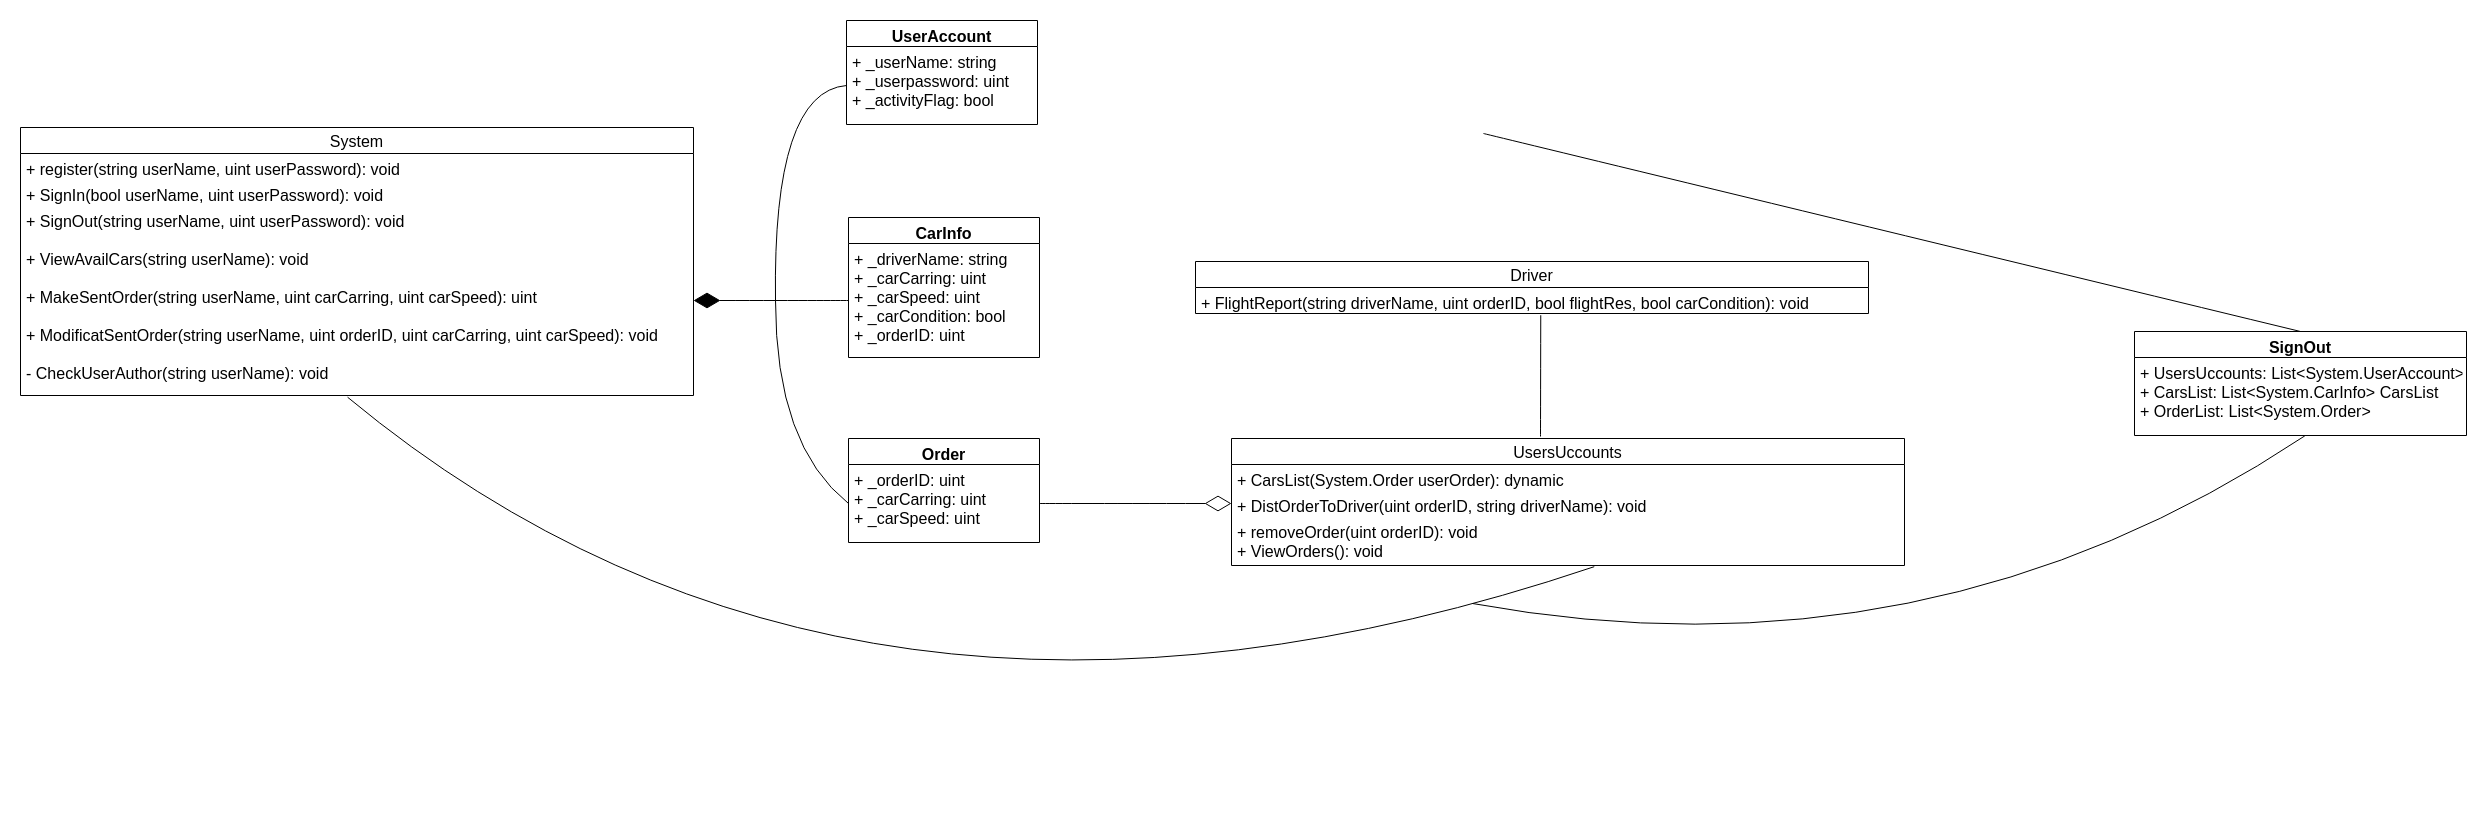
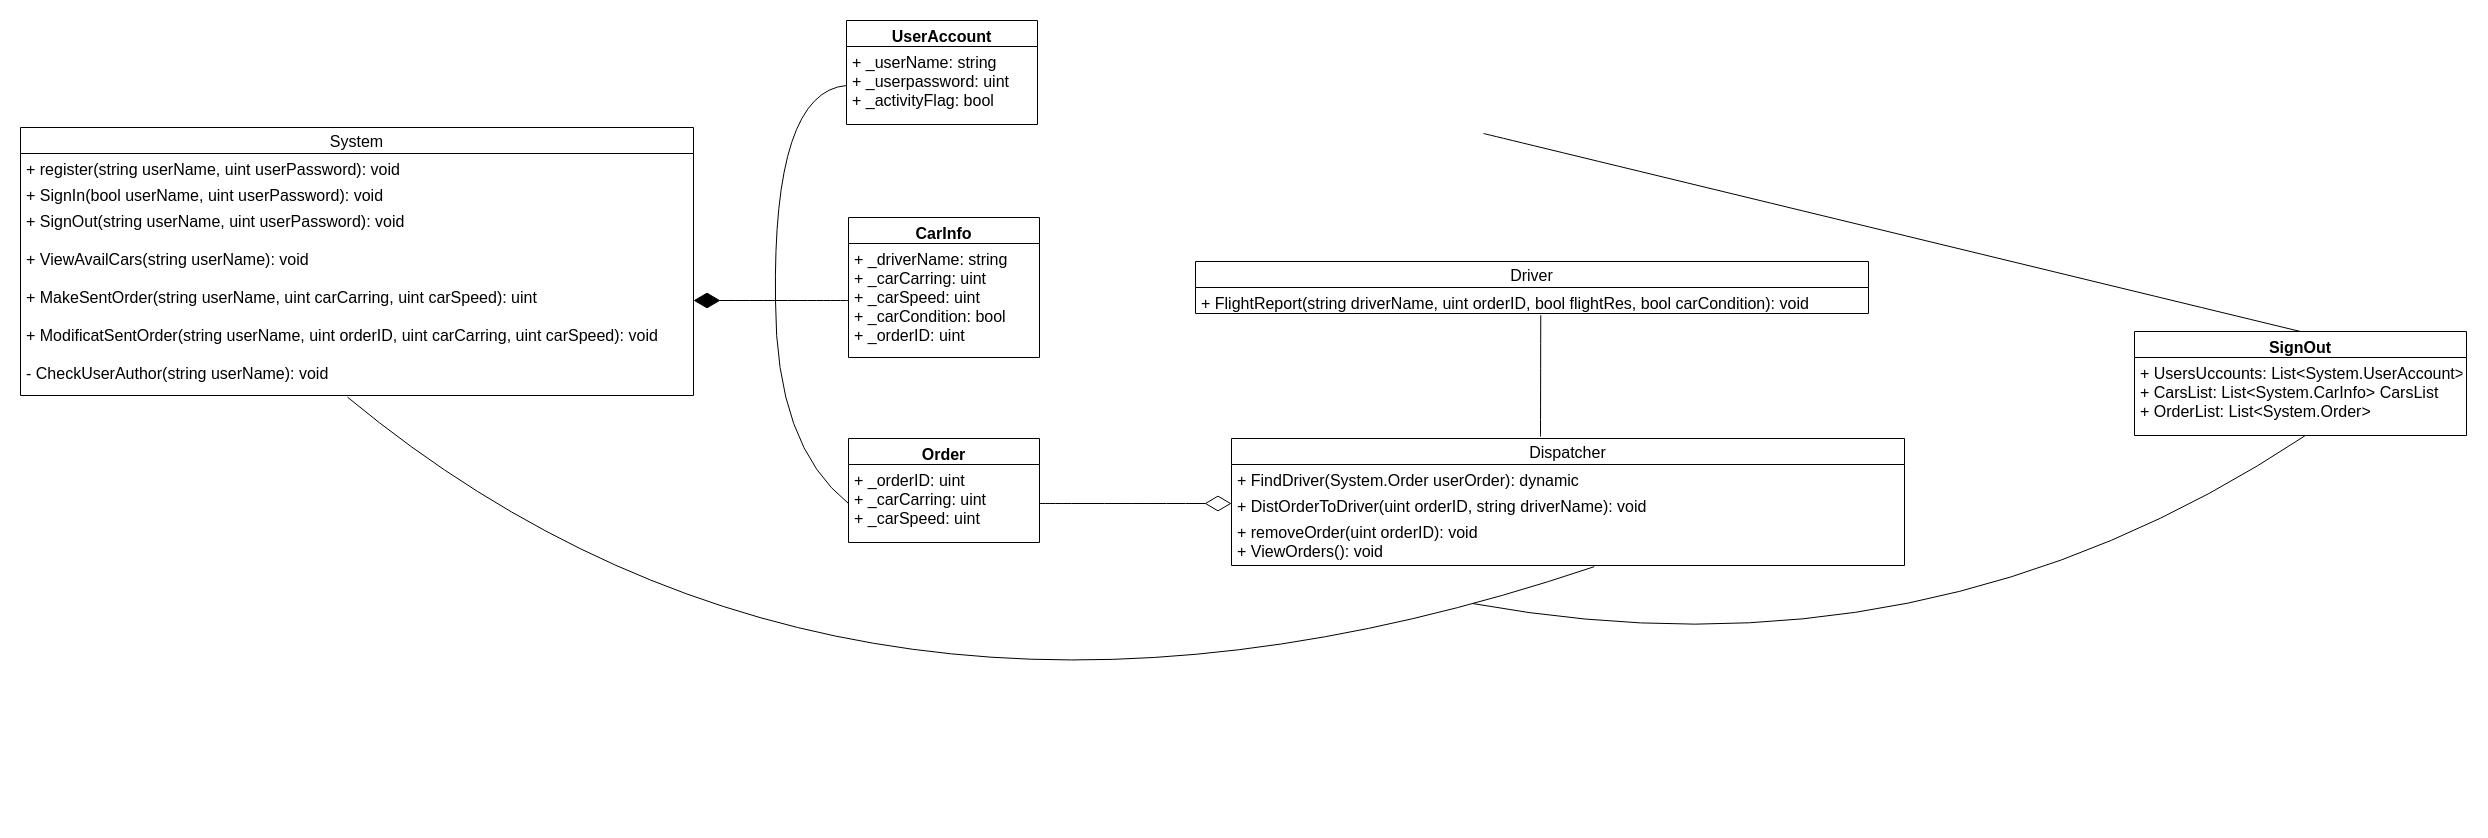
  <mxCell id="0" />
  <mxCell id="1" parent="0" />
  <mxCell id="2" value="System" style="swimlane;fontStyle=0;childLayout=stackLayout;horizontal=1;startSize=26;fillColor=none;horizontalStack=0;resizeParent=1;resizeParentMax=0;resizeLast=0;collapsible=1;marginBottom=0;fontSize=16;" vertex="1" parent="1"><mxGeometry x="20" y="127" width="673" height="268" as="geometry"><mxRectangle x="110" y="338" width="115" height="31" as="alternateBounds" /></mxGeometry></mxCell>
  <mxCell id="3" value="+ register(string userName, uint userPassword): void&#10;&#10;&#10;&#10;&#10;&#10;" style="text;strokeColor=none;fillColor=none;align=left;verticalAlign=top;spacingLeft=4;spacingRight=4;overflow=hidden;rotatable=0;points=[[0,0.5],[1,0.5]];portConstraint=eastwest;fontSize=16;" vertex="1" parent="2"><mxGeometry y="26" width="673" height="26" as="geometry" /></mxCell>
  <mxCell id="4" value="+ SignIn(bool userName, uint userPassword): void&#10;" style="text;strokeColor=none;fillColor=none;align=left;verticalAlign=top;spacingLeft=4;spacingRight=4;overflow=hidden;rotatable=0;points=[[0,0.5],[1,0.5]];portConstraint=eastwest;fontSize=16;" vertex="1" parent="2"><mxGeometry y="52" width="673" height="26" as="geometry" /></mxCell>
  <mxCell id="5" value="+ SignOut(string userName, uint userPassword): void&#10;&#10;+ ViewAvailCars(string userName): void&#10;&#10;+ MakeSentOrder(string userName, uint carCarring, uint carSpeed): uint&#10;&#10;+ ModificatSentOrder(string userName, uint orderID, uint carCarring, uint carSpeed): void&#10;&#10;- CheсkUserAuthor(string userName): void" style="text;strokeColor=none;fillColor=none;align=left;verticalAlign=top;spacingLeft=4;spacingRight=4;overflow=hidden;rotatable=0;points=[[0,0.5],[1,0.5]];portConstraint=eastwest;fontSize=16;" vertex="1" parent="2"><mxGeometry y="78" width="673" height="190" as="geometry" /></mxCell>
  <mxCell id="6" value="UserAccount" style="swimlane;fontStyle=1;align=center;verticalAlign=top;childLayout=stackLayout;horizontal=1;startSize=26;horizontalStack=0;resizeParent=1;resizeParentMax=0;resizeLast=0;collapsible=1;marginBottom=0;fontSize=16;" vertex="1" parent="1"><mxGeometry x="846" y="20" width="191" height="104" as="geometry" /></mxCell>
  <mxCell id="7" value="+ _userName: string&#10;+ _userpassword: uint&#10;+ _activityFlag: bool" style="text;strokeColor=none;fillColor=none;align=left;verticalAlign=top;spacingLeft=4;spacingRight=4;overflow=hidden;rotatable=0;points=[[0,0.5],[1,0.5]];portConstraint=eastwest;fontSize=16;" vertex="1" parent="6"><mxGeometry y="26" width="191" height="78" as="geometry" /></mxCell>
  <mxCell id="8" value="CarInfo" style="swimlane;fontStyle=1;align=center;verticalAlign=top;childLayout=stackLayout;horizontal=1;startSize=26;horizontalStack=0;resizeParent=1;resizeParentMax=0;resizeLast=0;collapsible=1;marginBottom=0;fontSize=16;" vertex="1" parent="1"><mxGeometry x="848" y="217" width="191" height="140" as="geometry" /></mxCell>
  <mxCell id="9" value="+ _driverName: string&#10;+ _carCarring: uint&#10;+ _carSpeed: uint&#10;+ _carCondition: bool&#10;+ _orderID: uint" style="text;strokeColor=none;fillColor=none;align=left;verticalAlign=top;spacingLeft=4;spacingRight=4;overflow=hidden;rotatable=0;points=[[0,0.5],[1,0.5]];portConstraint=eastwest;fontSize=16;" vertex="1" parent="8"><mxGeometry y="26" width="191" height="114" as="geometry" /></mxCell>
  <mxCell id="10" value="Order" style="swimlane;fontStyle=1;align=center;verticalAlign=top;childLayout=stackLayout;horizontal=1;startSize=26;horizontalStack=0;resizeParent=1;resizeParentMax=0;resizeLast=0;collapsible=1;marginBottom=0;fontSize=16;" vertex="1" parent="1"><mxGeometry x="848" y="438" width="191" height="104" as="geometry" /></mxCell>
  <mxCell id="11" value="+ _orderID: uint&#10;+ _carCarring: uint&#10;+ _carSpeed: uint" style="text;strokeColor=none;fillColor=none;align=left;verticalAlign=top;spacingLeft=4;spacingRight=4;overflow=hidden;rotatable=0;points=[[0,0.5],[1,0.5]];portConstraint=eastwest;fontSize=16;" vertex="1" parent="10"><mxGeometry y="26" width="191" height="78" as="geometry" /></mxCell>
  <mxCell id="12" value="" style="endArrow=diamondThin;endFill=1;endSize=24;html=1;rounded=0;fontSize=12;sourcePerimeterSpacing=8;targetPerimeterSpacing=8;curved=1;exitX=0;exitY=0.5;exitDx=0;exitDy=0;entryX=1;entryY=0.5;entryDx=0;entryDy=0;" edge="1" parent="1" source="9" target="5"><mxGeometry width="160" relative="1" as="geometry"><mxPoint x="627" y="315" as="sourcePoint" /><mxPoint x="787" y="315" as="targetPoint" /></mxGeometry></mxCell>
  <mxCell id="13" value="" style="endArrow=none;html=1;rounded=0;fontSize=12;startSize=14;endSize=14;sourcePerimeterSpacing=8;targetPerimeterSpacing=8;curved=1;entryX=0;entryY=0.5;entryDx=0;entryDy=0;" edge="1" parent="1" target="7"><mxGeometry width="50" height="50" relative="1" as="geometry"><mxPoint x="775" y="300" as="sourcePoint" /><mxPoint x="814" y="87" as="targetPoint" /><Array as="points"><mxPoint x="772" y="91" /></Array></mxGeometry></mxCell>
  <mxCell id="14" value="" style="endArrow=none;html=1;rounded=0;fontSize=12;startSize=14;endSize=14;sourcePerimeterSpacing=8;targetPerimeterSpacing=8;curved=1;entryX=0;entryY=0.5;entryDx=0;entryDy=0;" edge="1" parent="1" target="11"><mxGeometry width="50" height="50" relative="1" as="geometry"><mxPoint x="775" y="300" as="sourcePoint" /><mxPoint x="792" y="375" as="targetPoint" /><Array as="points"><mxPoint x="775" y="445" /></Array></mxGeometry></mxCell>
- <mxCell id="15" value="UsersUccounts" style="swimlane;fontStyle=0;childLayout=stackLayout;horizontal=1;startSize=26;fillColor=none;horizontalStack=0;resizeParent=1;resizeParentMax=0;resizeLast=0;collapsible=1;marginBottom=0;fontSize=16;" vertex="1" parent="1"><mxGeometry x="1231" y="438" width="673" height="127" as="geometry"><mxRectangle x="110" y="338" width="115" height="31" as="alternateBounds" /></mxGeometry></mxCell>
- <mxCell id="16" value="+ CarsList(System.Order userOrder): dynamic&#10;&#10;&#10;&#10;&#10;&#10;" style="text;strokeColor=none;fillColor=none;align=left;verticalAlign=top;spacingLeft=4;spacingRight=4;overflow=hidden;rotatable=0;points=[[0,0.5],[1,0.5]];portConstraint=eastwest;fontSize=16;" vertex="1" parent="15"><mxGeometry y="26" width="673" height="26" as="geometry" /></mxCell>
+ <mxCell id="15" value="Dispatcher" style="swimlane;fontStyle=0;childLayout=stackLayout;horizontal=1;startSize=26;fillColor=none;horizontalStack=0;resizeParent=1;resizeParentMax=0;resizeLast=0;collapsible=1;marginBottom=0;fontSize=16;" vertex="1" parent="1"><mxGeometry x="1231" y="438" width="673" height="127" as="geometry"><mxRectangle x="110" y="338" width="115" height="31" as="alternateBounds" /></mxGeometry></mxCell>
+ <mxCell id="16" value="+ FindDriver(System.Order userOrder): dynamic&#10;&#10;&#10;&#10;&#10;&#10;" style="text;strokeColor=none;fillColor=none;align=left;verticalAlign=top;spacingLeft=4;spacingRight=4;overflow=hidden;rotatable=0;points=[[0,0.5],[1,0.5]];portConstraint=eastwest;fontSize=16;" vertex="1" parent="15"><mxGeometry y="26" width="673" height="26" as="geometry" /></mxCell>
  <mxCell id="17" value="+ DistOrderToDriver(uint orderID, string driverName): void&#10;" style="text;strokeColor=none;fillColor=none;align=left;verticalAlign=top;spacingLeft=4;spacingRight=4;overflow=hidden;rotatable=0;points=[[0,0.5],[1,0.5]];portConstraint=eastwest;fontSize=16;" vertex="1" parent="15"><mxGeometry y="52" width="673" height="26" as="geometry" /></mxCell>
  <mxCell id="18" value="+ removeOrder(uint orderID): void&#10;+ ViewOrders(): void&#10;" style="text;strokeColor=none;fillColor=none;align=left;verticalAlign=top;spacingLeft=4;spacingRight=4;overflow=hidden;rotatable=0;points=[[0,0.5],[1,0.5]];portConstraint=eastwest;fontSize=16;" vertex="1" parent="15"><mxGeometry y="78" width="673" height="49" as="geometry" /></mxCell>
  <mxCell id="19" value="" style="endArrow=diamondThin;endFill=0;endSize=24;html=1;rounded=0;fontSize=12;sourcePerimeterSpacing=8;targetPerimeterSpacing=8;curved=1;exitX=1;exitY=0.5;exitDx=0;exitDy=0;entryX=0;entryY=0.5;entryDx=0;entryDy=0;" edge="1" parent="1" source="11" target="17"><mxGeometry width="160" relative="1" as="geometry"><mxPoint x="1055" y="500.25" as="sourcePoint" /><mxPoint x="1215" y="500.25" as="targetPoint" /></mxGeometry></mxCell>
  <mxCell id="20" value="Driver" style="swimlane;fontStyle=0;childLayout=stackLayout;horizontal=1;startSize=26;fillColor=none;horizontalStack=0;resizeParent=1;resizeParentMax=0;resizeLast=0;collapsible=1;marginBottom=0;fontSize=16;" vertex="1" parent="1"><mxGeometry x="1195" y="261" width="673" height="52" as="geometry"><mxRectangle x="110" y="338" width="115" height="31" as="alternateBounds" /></mxGeometry></mxCell>
  <mxCell id="21" value="+ FlightReport(string driverName, uint orderID, bool flightRes, bool carCondition): void&#10;&#10;&#10;&#10;" style="text;strokeColor=none;fillColor=none;align=left;verticalAlign=top;spacingLeft=4;spacingRight=4;overflow=hidden;rotatable=0;points=[[0,0.5],[1,0.5]];portConstraint=eastwest;fontSize=16;" vertex="1" parent="20"><mxGeometry y="26" width="673" height="26" as="geometry" /></mxCell>
  <mxCell id="22" value="" style="endArrow=none;html=1;rounded=0;fontSize=12;startSize=14;endSize=14;sourcePerimeterSpacing=8;targetPerimeterSpacing=8;curved=1;entryX=0.539;entryY=1.024;entryDx=0;entryDy=0;entryPerimeter=0;exitX=0.486;exitY=1.009;exitDx=0;exitDy=0;exitPerimeter=0;" edge="1" parent="1" source="5" target="18"><mxGeometry width="50" height="50" relative="1" as="geometry"><mxPoint x="1436" y="685" as="sourcePoint" /><mxPoint x="1426" y="584" as="targetPoint" /><Array as="points"><mxPoint x="853" y="816" /></Array></mxGeometry></mxCell>
  <mxCell id="23" value="" style="endArrow=none;html=1;rounded=0;fontSize=12;startSize=14;endSize=14;sourcePerimeterSpacing=8;targetPerimeterSpacing=8;curved=1;entryX=0.513;entryY=1.067;entryDx=0;entryDy=0;entryPerimeter=0;" edge="1" parent="1" target="21"><mxGeometry width="50" height="50" relative="1" as="geometry"><mxPoint x="1540" y="436" as="sourcePoint" /><mxPoint x="1571" y="345" as="targetPoint" /></mxGeometry></mxCell>
  <mxCell id="24" value="SignOut" style="swimlane;fontStyle=1;align=center;verticalAlign=top;childLayout=stackLayout;horizontal=1;startSize=26;horizontalStack=0;resizeParent=1;resizeParentMax=0;resizeLast=0;collapsible=1;marginBottom=0;fontSize=16;" vertex="1" parent="1"><mxGeometry x="2134" y="331" width="332" height="104" as="geometry" /></mxCell>
  <mxCell id="25" value="+ UsersUccounts: List&lt;System.UserAccount&gt;&#10;+ CarsList: List&lt;System.CarInfo&gt; CarsList&#10;+ OrderList: List&lt;System.Order&gt;" style="text;strokeColor=none;fillColor=none;align=left;verticalAlign=top;spacingLeft=4;spacingRight=4;overflow=hidden;rotatable=0;points=[[0,0.5],[1,0.5]];portConstraint=eastwest;fontSize=16;" vertex="1" parent="24"><mxGeometry y="26" width="332" height="78" as="geometry" /></mxCell>
  <mxCell id="26" value="" style="endArrow=none;html=1;rounded=0;fontSize=12;startSize=14;endSize=14;sourcePerimeterSpacing=8;targetPerimeterSpacing=8;curved=1;entryX=0.5;entryY=0;entryDx=0;entryDy=0;" edge="1" parent="1" target="24"><mxGeometry width="50" height="50" relative="1" as="geometry"><mxPoint x="1483" y="133" as="sourcePoint" /><mxPoint x="2201" y="213" as="targetPoint" /></mxGeometry></mxCell>
  <mxCell id="27" value="" style="endArrow=none;html=1;rounded=0;fontSize=12;startSize=14;endSize=14;sourcePerimeterSpacing=8;targetPerimeterSpacing=8;curved=1;entryX=0.513;entryY=1.005;entryDx=0;entryDy=0;entryPerimeter=0;" edge="1" parent="1" target="25"><mxGeometry width="50" height="50" relative="1" as="geometry"><mxPoint x="1472" y="603" as="sourcePoint" /><mxPoint x="2280" y="528" as="targetPoint" /><Array as="points"><mxPoint x="1927" y="686" /></Array></mxGeometry></mxCell>
